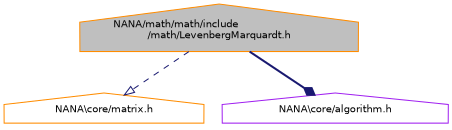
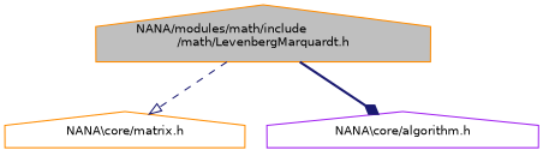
  digraph {
    node [color=darkorange fillcolor=white fontname=Helvetica fontsize=10 shape=house style=filled]
    edge [color=midnightblue fontname=Helvetica fontsize=10 labelfontname=Helvetica labelfontsize=10]
-   n1 [fillcolor=grey75 fontcolor=black height=0.2 label="NANA/math/math/include\l/math/LevenbergMarquardt.h" width=0.4]
+   n1 [fillcolor=grey75 fontcolor=black height=0.2 label="NANA/modules/math/include\l/math/LevenbergMarquardt.h" width=0.4]
    n2 [height=0.2 label="NANA\\core/matrix.h" width=0.4]
    n3 [color=purple height=0.2 label="NANA\\core/algorithm.h" width=0.4]
    n1 -> n2 [style=dashed arrowhead=onormal]
    n1 -> n3 [style=bold arrowhead=diamond]
  }
